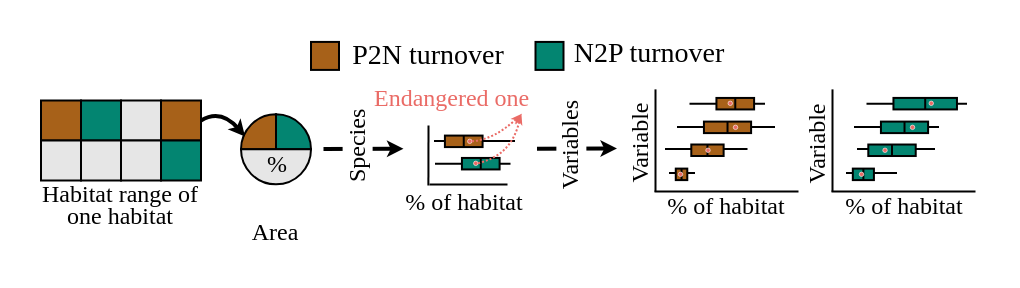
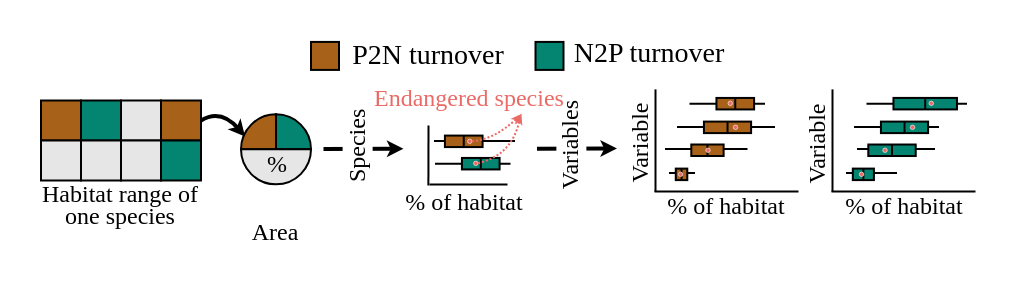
  <mxCell id="0" />
  <mxCell id="1" parent="0" />
  <mxCell id="2" value="" style="endArrow=none;html=1;rounded=0;" parent="1" edge="1"><mxGeometry width="50" height="50" relative="1" as="geometry"><mxPoint x="216.5" y="70" as="sourcePoint" /><mxPoint x="257" y="70" as="targetPoint" /></mxGeometry></mxCell>
  <mxCell id="3" value="" style="whiteSpace=wrap;html=1;aspect=fixed;fillColor=light-dark(#a76119, #272727);fontFamily=Merriweather;" parent="1" vertex="1"><mxGeometry x="20" y="49.75" width="20" height="20" as="geometry" /></mxCell>
  <mxCell id="4" value="" style="whiteSpace=wrap;html=1;aspect=fixed;fillColor=#038571;fontFamily=Merriweather;" parent="1" vertex="1"><mxGeometry x="40" y="49.75" width="20" height="20" as="geometry" /></mxCell>
  <mxCell id="5" value="" style="whiteSpace=wrap;html=1;aspect=fixed;fillColor=#E6E6E6;fontFamily=Merriweather;" parent="1" vertex="1"><mxGeometry x="60" y="49.75" width="20" height="20" as="geometry" /></mxCell>
  <mxCell id="6" value="" style="whiteSpace=wrap;html=1;aspect=fixed;fillColor=#A76119;fontFamily=Merriweather;" parent="1" vertex="1"><mxGeometry x="80" y="49.75" width="20" height="20" as="geometry" /></mxCell>
  <mxCell id="7" value="" style="whiteSpace=wrap;html=1;aspect=fixed;fillColor=#E6E6E6;fontFamily=Merriweather;" parent="1" vertex="1"><mxGeometry x="20" y="69.75" width="20" height="20" as="geometry" /></mxCell>
  <mxCell id="8" value="" style="whiteSpace=wrap;html=1;aspect=fixed;fillColor=#E6E6E6;fontFamily=Merriweather;" parent="1" vertex="1"><mxGeometry x="40" y="69.75" width="20" height="20" as="geometry" /></mxCell>
  <mxCell id="9" value="" style="whiteSpace=wrap;html=1;aspect=fixed;fillColor=#E6E6E6;fontFamily=Merriweather;" parent="1" vertex="1"><mxGeometry x="60" y="69.75" width="20" height="20" as="geometry" /></mxCell>
  <mxCell id="10" value="" style="whiteSpace=wrap;html=1;aspect=fixed;fillColor=#038571;fontFamily=Merriweather;" parent="1" vertex="1"><mxGeometry x="80" y="69.75" width="20" height="20" as="geometry" /></mxCell>
  <mxCell id="11" value="" style="whiteSpace=wrap;html=1;aspect=fixed;fillColor=light-dark(#a76119, #272727);fontFamily=Merriweather;" parent="1" vertex="1"><mxGeometry x="155" y="20.46" width="14" height="14" as="geometry" /></mxCell>
  <mxCell id="12" value="" style="whiteSpace=wrap;html=1;aspect=fixed;fillColor=#038571;fontFamily=Merriweather;" parent="1" vertex="1"><mxGeometry x="267.25" y="20.46" width="14" height="14" as="geometry" /></mxCell>
  <mxCell id="13" value="P2N turnover" style="text;html=1;align=center;verticalAlign=middle;whiteSpace=wrap;rounded=0;fontFamily=Merriweather;fontSize=14;" parent="1" vertex="1"><mxGeometry x="171.39" y="24.46" width="85.61" height="8" as="geometry" /></mxCell>
  <mxCell id="14" value="N2P turnover" style="text;html=1;align=center;verticalAlign=middle;whiteSpace=wrap;rounded=0;fontFamily=Merriweather;fontSize=14;" parent="1" vertex="1"><mxGeometry x="281.53" y="23.46" width="84.61" height="8" as="geometry" /></mxCell>
- <mxCell id="15" value="&lt;div style=&quot;line-height: 90%;&quot;&gt;Habitat range of one habitat&lt;/div&gt;" style="text;align=center;verticalAlign=middle;rounded=0;fontFamily=Merriweather;spacing=2;horizontal=1;whiteSpace=wrap;html=1;imageHeight=24;imageWidth=24;strokeOpacity=100;arcSize=12;" parent="1" vertex="1"><mxGeometry x="20" y="90.75" width="80" height="22" as="geometry" /></mxCell>
+ <mxCell id="15" value="&lt;div style=&quot;line-height: 90%;&quot;&gt;Habitat range of one species&lt;/div&gt;" style="text;align=center;verticalAlign=middle;rounded=0;fontFamily=Merriweather;spacing=2;horizontal=1;whiteSpace=wrap;html=1;imageHeight=24;imageWidth=24;strokeOpacity=100;arcSize=12;" parent="1" vertex="1"><mxGeometry x="20" y="90.75" width="80" height="22" as="geometry" /></mxCell>
  <mxCell id="16" value="" style="endArrow=none;html=1;rounded=0;" parent="1" edge="1"><mxGeometry width="50" height="50" relative="1" as="geometry"><mxPoint x="214.25" y="91.75" as="sourcePoint" /><mxPoint x="253.25" y="91.75" as="targetPoint" /></mxGeometry></mxCell>
  <mxCell id="17" value="" style="endArrow=none;html=1;rounded=0;exitX=0.231;exitY=-0.23;exitDx=0;exitDy=0;exitPerimeter=0;" parent="1" source="19" edge="1"><mxGeometry width="50" height="50" relative="1" as="geometry"><mxPoint x="213.75" y="85.88" as="sourcePoint" /><mxPoint x="213.75" y="62.25" as="targetPoint" /></mxGeometry></mxCell>
  <mxCell id="18" value="" style="rounded=0;whiteSpace=wrap;html=1;spacing=2;fillColor=light-dark(#A76119,#272727);strokeColor=default;rotation=90;" parent="1" vertex="1"><mxGeometry x="228.51" y="60.75" width="5.75" height="18.83" as="geometry" /></mxCell>
  <mxCell id="19" value="% of habitat" style="text;html=1;align=center;verticalAlign=middle;whiteSpace=wrap;rounded=0;fontFamily=Merriweather;rotation=0;" parent="1" vertex="1"><mxGeometry x="198.51" y="95" width="65.75" height="12" as="geometry" /></mxCell>
  <mxCell id="20" value="" style="verticalLabelPosition=bottom;verticalAlign=top;html=1;shape=mxgraph.basic.pie;startAngle=0.75;endAngle=0;fillColor=#A76119;strokeWidth=1;" parent="1" vertex="1"><mxGeometry x="120" y="56.68" width="35" height="35" as="geometry" /></mxCell>
  <mxCell id="21" value="" style="verticalLabelPosition=bottom;verticalAlign=top;html=1;shape=mxgraph.basic.pie;startAngle=0;endAngle=0.25;fillColor=#038571;strokeWidth=1;" parent="1" vertex="1"><mxGeometry x="120" y="56.68" width="35" height="35" as="geometry" /></mxCell>
  <mxCell id="22" value="" style="verticalLabelPosition=bottom;verticalAlign=top;html=1;shape=mxgraph.basic.pie;startAngle=0.25;endAngle=0.75;fillColor=#E6E6E6;strokeWidth=1;" parent="1" vertex="1"><mxGeometry x="120" y="56.68" width="35" height="35" as="geometry" /></mxCell>
  <mxCell id="23" value="%" style="text;html=1;align=center;verticalAlign=middle;whiteSpace=wrap;rounded=0;fontFamily=Merriweather;" parent="1" vertex="1"><mxGeometry x="122" y="76.18" width="33" height="12" as="geometry" /></mxCell>
  <mxCell id="24" value="" style="endArrow=classic;html=1;rounded=0;strokeWidth=2;endSize=2;startSize=2;" parent="1" edge="1"><mxGeometry width="50" height="50" relative="1" as="geometry"><mxPoint x="268" y="73.85" as="sourcePoint" /><mxPoint x="308" y="73.76" as="targetPoint" /></mxGeometry></mxCell>
  <mxCell id="25" value="&lt;font style=&quot;font-size: 12px;&quot; face=&quot;Merriweather&quot;&gt;Variables&lt;/font&gt;" style="edgeLabel;html=1;align=center;verticalAlign=middle;resizable=0;points=[];rotation=-90;" parent="24" vertex="1" connectable="0"><mxGeometry x="-0.204" y="-1" relative="1" as="geometry"><mxPoint x="1" y="-1" as="offset" /></mxGeometry></mxCell>
  <mxCell id="26" value="" style="curved=1;endArrow=classic;html=1;rounded=0;endSize=2;startSize=2;strokeWidth=2;entryX=0.058;entryY=0.318;entryDx=0;entryDy=0;entryPerimeter=0;exitX=1;exitY=0.5;exitDx=0;exitDy=0;" parent="1" source="6" target="20" edge="1"><mxGeometry width="50" height="50" relative="1" as="geometry"><mxPoint x="100" y="54.75" as="sourcePoint" /><mxPoint x="129.94" y="58.5" as="targetPoint" /><Array as="points"><mxPoint x="110" y="53.75" /></Array></mxGeometry></mxCell>
- <mxCell id="27" value="&lt;div style=&quot;line-height: 90%;&quot;&gt;Endangered one&lt;/div&gt;" style="text;html=1;align=left;verticalAlign=middle;whiteSpace=wrap;rounded=0;fontFamily=Merriweather;fontColor=#EA6B66;" parent="1" vertex="1"><mxGeometry x="185.32" y="41.92" width="99.68" height="14.75" as="geometry" /></mxCell>
+ <mxCell id="27" value="&lt;div style=&quot;line-height: 90%;&quot;&gt;Endangered species&lt;/div&gt;" style="text;html=1;align=left;verticalAlign=middle;whiteSpace=wrap;rounded=0;fontFamily=Merriweather;fontColor=#EA6B66;" parent="1" vertex="1"><mxGeometry x="185.32" y="41.92" width="99.68" height="14.75" as="geometry" /></mxCell>
  <mxCell id="28" value="" style="endArrow=none;html=1;rounded=0;" parent="1" edge="1"><mxGeometry width="50" height="50" relative="1" as="geometry"><mxPoint x="327.25" y="95.37" as="sourcePoint" /><mxPoint x="327.25" y="44.19" as="targetPoint" /></mxGeometry></mxCell>
  <mxCell id="29" value="Variable" style="text;html=1;align=center;verticalAlign=middle;whiteSpace=wrap;rounded=0;fontFamily=Merriweather;rotation=-90;" parent="1" vertex="1"><mxGeometry x="299.75" y="66.3" width="40" height="10.43" as="geometry" /></mxCell>
  <mxCell id="30" value="" style="endArrow=none;html=1;rounded=0;exitX=0;exitY=0;exitDx=0;exitDy=0;" parent="1" edge="1"><mxGeometry width="50" height="50" relative="1" as="geometry"><mxPoint x="326.75" y="95.19" as="sourcePoint" /><mxPoint x="398.75" y="95.19" as="targetPoint" /></mxGeometry></mxCell>
  <mxCell id="31" value="Area" style="text;html=1;align=center;verticalAlign=middle;whiteSpace=wrap;rounded=0;fontFamily=Merriweather;" parent="1" vertex="1"><mxGeometry x="123.25" y="109.75" width="28.5" height="12" as="geometry" /></mxCell>
  <mxCell id="32" value="" style="endArrow=classic;html=1;rounded=0;strokeWidth=2;endSize=2;startSize=2;" parent="1" edge="1"><mxGeometry width="50" height="50" relative="1" as="geometry"><mxPoint x="161.25" y="73.98" as="sourcePoint" /><mxPoint x="201.25" y="73.89" as="targetPoint" /></mxGeometry></mxCell>
  <mxCell id="33" value="&lt;font style=&quot;font-size: 12px;&quot; face=&quot;Merriweather&quot;&gt;Species&lt;/font&gt;" style="edgeLabel;html=1;align=center;verticalAlign=middle;resizable=0;points=[];rotation=-90;" parent="32" vertex="1" connectable="0"><mxGeometry x="-0.204" y="-1" relative="1" as="geometry"><mxPoint x="1" y="-1" as="offset" /></mxGeometry></mxCell>
  <mxCell id="34" value="" style="endArrow=none;html=1;rounded=0;entryX=0;entryY=0.5;entryDx=0;entryDy=0;exitX=1;exitY=0.5;exitDx=0;exitDy=0;" parent="1" source="18" target="18" edge="1"><mxGeometry width="50" height="50" relative="1" as="geometry"><mxPoint x="225.38" y="99.75" as="sourcePoint" /><mxPoint x="225.38" y="59.32" as="targetPoint" /></mxGeometry></mxCell>
  <mxCell id="35" value="" style="endArrow=none;html=1;rounded=0;" parent="1" edge="1"><mxGeometry width="50" height="50" relative="1" as="geometry"><mxPoint x="217" y="81.33" as="sourcePoint" /><mxPoint x="254.75" y="81.33" as="targetPoint" /></mxGeometry></mxCell>
  <mxCell id="36" value="" style="rounded=0;whiteSpace=wrap;html=1;spacing=2;fillColor=light-dark(#038571,#272727);strokeColor=default;rotation=90;" parent="1" vertex="1"><mxGeometry x="237.01" y="71.92" width="5.75" height="18.83" as="geometry" /></mxCell>
  <mxCell id="37" value="" style="endArrow=none;html=1;rounded=0;entryX=0;entryY=0.5;entryDx=0;entryDy=0;exitX=1;exitY=0.5;exitDx=0;exitDy=0;" parent="1" source="36" target="36" edge="1"><mxGeometry width="50" height="50" relative="1" as="geometry"><mxPoint x="233.88" y="110.92" as="sourcePoint" /><mxPoint x="233.88" y="70.49" as="targetPoint" /></mxGeometry></mxCell>
  <mxCell id="38" value="" style="ellipse;whiteSpace=wrap;html=1;aspect=fixed;strokeColor=#FFFFFF;fillColor=#EA6B66;strokeWidth=0.3;fontColor=#EA6B66;" parent="1" vertex="1"><mxGeometry x="233.25" y="69.04" width="2.25" height="2.25" as="geometry" /></mxCell>
  <mxCell id="39" value="" style="ellipse;whiteSpace=wrap;html=1;aspect=fixed;strokeColor=#FFFFFF;fillColor=#EA6B66;strokeWidth=0.3;fontColor=#EA6B66;" parent="1" vertex="1"><mxGeometry x="236.25" y="80.04" width="2.25" height="2.25" as="geometry" /></mxCell>
  <mxCell id="40" value="% of habitat" style="text;html=1;align=center;verticalAlign=middle;whiteSpace=wrap;rounded=0;fontFamily=Merriweather;rotation=0;" parent="1" vertex="1"><mxGeometry x="330.25" y="97.19" width="65.75" height="12" as="geometry" /></mxCell>
  <mxCell id="41" value="" style="curved=1;endArrow=classicThin;html=1;rounded=0;entryX=0.75;entryY=1;entryDx=0;entryDy=0;exitX=1;exitY=0.5;exitDx=0;exitDy=0;endSize=2;startSize=2;endFill=0;dashed=1;dashPattern=1 1;strokeColor=#EA6B66;" parent="1" source="38" target="27" edge="1"><mxGeometry width="50" height="50" relative="1" as="geometry"><mxPoint x="217" y="109" as="sourcePoint" /><mxPoint x="267" y="59" as="targetPoint" /><Array as="points"><mxPoint x="247" y="69" /></Array></mxGeometry></mxCell>
  <mxCell id="42" value="" style="curved=1;endArrow=classicThin;html=1;rounded=0;entryX=0.75;entryY=1;entryDx=0;entryDy=0;exitX=1;exitY=0.5;exitDx=0;exitDy=0;endSize=2;startSize=2;endFill=0;dashed=1;dashPattern=1 1;strokeColor=#EA6B66;" parent="1" source="39" target="27" edge="1"><mxGeometry width="50" height="50" relative="1" as="geometry"><mxPoint x="246" y="80" as="sourcePoint" /><mxPoint x="252" y="64" as="targetPoint" /><Array as="points"><mxPoint x="247" y="79" /><mxPoint x="257" y="69" /></Array></mxGeometry></mxCell>
  <mxCell id="43" value="" style="endArrow=none;html=1;rounded=0;" parent="1" edge="1"><mxGeometry width="50" height="50" relative="1" as="geometry"><mxPoint x="344.25" y="51.33" as="sourcePoint" /><mxPoint x="382" y="51.33" as="targetPoint" /></mxGeometry></mxCell>
  <mxCell id="44" value="" style="rounded=0;whiteSpace=wrap;html=1;spacing=2;fillColor=light-dark(#A76119,#272727);strokeColor=default;rotation=90;" parent="1" vertex="1"><mxGeometry x="364.26" y="41.92" width="5.75" height="18.83" as="geometry" /></mxCell>
  <mxCell id="45" value="" style="endArrow=none;html=1;rounded=0;entryX=0;entryY=0.5;entryDx=0;entryDy=0;exitX=1;exitY=0.5;exitDx=0;exitDy=0;" parent="1" source="44" target="44" edge="1"><mxGeometry width="50" height="50" relative="1" as="geometry"><mxPoint x="361.13" y="80.92" as="sourcePoint" /><mxPoint x="361.13" y="40.49" as="targetPoint" /></mxGeometry></mxCell>
  <mxCell id="46" value="" style="ellipse;whiteSpace=wrap;html=1;aspect=fixed;strokeColor=#FFFFFF;fillColor=#EA6B66;strokeWidth=0.3;fontColor=#EA6B66;" parent="1" vertex="1"><mxGeometry x="363.5" y="50.04" width="2.25" height="2.25" as="geometry" /></mxCell>
  <mxCell id="47" value="" style="endArrow=none;html=1;rounded=0;" parent="1" edge="1"><mxGeometry width="50" height="50" relative="1" as="geometry"><mxPoint x="338" y="63" as="sourcePoint" /><mxPoint x="387" y="63" as="targetPoint" /></mxGeometry></mxCell>
  <mxCell id="48" value="" style="rounded=0;whiteSpace=wrap;html=1;spacing=2;fillColor=light-dark(#A76119,#272727);strokeColor=default;rotation=90;" parent="1" vertex="1"><mxGeometry x="360.39" y="51.38" width="5.75" height="23.58" as="geometry" /></mxCell>
  <mxCell id="49" value="" style="endArrow=none;html=1;rounded=0;entryX=0;entryY=0.5;entryDx=0;entryDy=0;exitX=1;exitY=0.5;exitDx=0;exitDy=0;" parent="1" source="48" target="48" edge="1"><mxGeometry width="50" height="50" relative="1" as="geometry"><mxPoint x="354.88" y="92.75" as="sourcePoint" /><mxPoint x="354.88" y="52.32" as="targetPoint" /></mxGeometry></mxCell>
  <mxCell id="50" value="" style="ellipse;whiteSpace=wrap;html=1;aspect=fixed;strokeColor=#FFFFFF;fillColor=#EA6B66;strokeWidth=0.3;fontColor=#EA6B66;" parent="1" vertex="1"><mxGeometry x="366.14" y="62.05" width="2.25" height="2.25" as="geometry" /></mxCell>
  <mxCell id="51" value="" style="endArrow=none;html=1;rounded=0;" parent="1" edge="1"><mxGeometry width="50" height="50" relative="1" as="geometry"><mxPoint x="332" y="74" as="sourcePoint" /><mxPoint x="373.25" y="74" as="targetPoint" /></mxGeometry></mxCell>
  <mxCell id="52" value="" style="rounded=0;whiteSpace=wrap;html=1;spacing=2;fillColor=light-dark(#A76119,#272727);strokeColor=default;rotation=90;" parent="1" vertex="1"><mxGeometry x="350.35" y="66.55" width="5.75" height="16.16" as="geometry" /></mxCell>
  <mxCell id="53" value="" style="endArrow=none;html=1;rounded=0;entryX=0;entryY=0.5;entryDx=0;entryDy=0;exitX=1;exitY=0.5;exitDx=0;exitDy=0;" parent="1" source="52" target="52" edge="1"><mxGeometry width="50" height="50" relative="1" as="geometry"><mxPoint x="341.13" y="104.21" as="sourcePoint" /><mxPoint x="341.13" y="63.78" as="targetPoint" /></mxGeometry></mxCell>
  <mxCell id="54" value="" style="ellipse;whiteSpace=wrap;html=1;aspect=fixed;strokeColor=#FFFFFF;fillColor=#EA6B66;strokeWidth=0.3;fontColor=#EA6B66;" parent="1" vertex="1"><mxGeometry x="352.39" y="73.51" width="2.25" height="2.25" as="geometry" /></mxCell>
  <mxCell id="55" value="" style="endArrow=none;html=1;rounded=0;" parent="1" edge="1"><mxGeometry width="50" height="50" relative="1" as="geometry"><mxPoint x="334" y="86" as="sourcePoint" /><mxPoint x="347" y="86" as="targetPoint" /></mxGeometry></mxCell>
  <mxCell id="56" value="" style="rounded=0;whiteSpace=wrap;html=1;spacing=2;fillColor=light-dark(#A76119,#272727);strokeColor=default;rotation=90;" parent="1" vertex="1"><mxGeometry x="337.4" y="83.8" width="5.75" height="5.75" as="geometry" /></mxCell>
  <mxCell id="57" value="" style="endArrow=none;html=1;rounded=0;entryX=0;entryY=0.5;entryDx=0;entryDy=0;exitX=1;exitY=0.5;exitDx=0;exitDy=0;" parent="1" source="56" target="56" edge="1"><mxGeometry width="50" height="50" relative="1" as="geometry"><mxPoint x="333.38" y="116.25" as="sourcePoint" /><mxPoint x="333.38" y="75.82" as="targetPoint" /></mxGeometry></mxCell>
  <mxCell id="58" value="" style="ellipse;whiteSpace=wrap;html=1;aspect=fixed;strokeColor=#FFFFFF;fillColor=#EA6B66;strokeWidth=0.3;fontColor=#EA6B66;" parent="1" vertex="1"><mxGeometry x="338.64" y="85.55" width="2.25" height="2.25" as="geometry" /></mxCell>
  <mxCell id="59" value="" style="endArrow=none;html=1;rounded=0;" parent="1" edge="1"><mxGeometry width="50" height="50" relative="1" as="geometry"><mxPoint x="415.75" y="95.37" as="sourcePoint" /><mxPoint x="415.75" y="44.19" as="targetPoint" /></mxGeometry></mxCell>
  <mxCell id="60" value="Variable" style="text;html=1;align=center;verticalAlign=middle;whiteSpace=wrap;rounded=0;fontFamily=Merriweather;rotation=-90;" parent="1" vertex="1"><mxGeometry x="388.25" y="66.3" width="40" height="10.43" as="geometry" /></mxCell>
  <mxCell id="61" value="" style="endArrow=none;html=1;rounded=0;exitX=0;exitY=0;exitDx=0;exitDy=0;" parent="1" edge="1"><mxGeometry width="50" height="50" relative="1" as="geometry"><mxPoint x="415.25" y="95.19" as="sourcePoint" /><mxPoint x="487.25" y="95.19" as="targetPoint" /></mxGeometry></mxCell>
  <mxCell id="62" value="% of habitat" style="text;html=1;align=center;verticalAlign=middle;whiteSpace=wrap;rounded=0;fontFamily=Merriweather;rotation=0;" parent="1" vertex="1"><mxGeometry x="418.75" y="97.19" width="65.75" height="12" as="geometry" /></mxCell>
  <mxCell id="63" value="" style="endArrow=none;html=1;rounded=0;" parent="1" edge="1"><mxGeometry width="50" height="50" relative="1" as="geometry"><mxPoint x="432.75" y="51.33" as="sourcePoint" /><mxPoint x="483" y="51.33" as="targetPoint" /></mxGeometry></mxCell>
  <mxCell id="64" value="" style="rounded=0;whiteSpace=wrap;html=1;spacing=2;fillColor=light-dark(#038571,#272727);strokeColor=default;rotation=90;" parent="1" vertex="1"><mxGeometry x="459.22" y="35.46" width="5.75" height="31.75" as="geometry" /></mxCell>
  <mxCell id="65" value="" style="endArrow=none;html=1;rounded=0;entryX=0;entryY=0.5;entryDx=0;entryDy=0;exitX=1;exitY=0.5;exitDx=0;exitDy=0;" parent="1" source="64" target="64" edge="1"><mxGeometry width="50" height="50" relative="1" as="geometry"><mxPoint x="449.63" y="80.92" as="sourcePoint" /><mxPoint x="449.63" y="40.49" as="targetPoint" /></mxGeometry></mxCell>
  <mxCell id="66" value="" style="ellipse;whiteSpace=wrap;html=1;aspect=fixed;strokeColor=#FFFFFF;fillColor=#EA6B66;strokeWidth=0.3;fontColor=#EA6B66;" parent="1" vertex="1"><mxGeometry x="464" y="50.04" width="2.25" height="2.25" as="geometry" /></mxCell>
  <mxCell id="67" value="" style="endArrow=none;html=1;rounded=0;" parent="1" edge="1"><mxGeometry width="50" height="50" relative="1" as="geometry"><mxPoint x="426.5" y="63" as="sourcePoint" /><mxPoint x="469" y="63" as="targetPoint" /></mxGeometry></mxCell>
  <mxCell id="68" value="" style="rounded=0;whiteSpace=wrap;html=1;spacing=2;fillColor=light-dark(#038571,#272727);strokeColor=default;rotation=90;" parent="1" vertex="1"><mxGeometry x="448.89" y="51.38" width="5.75" height="23.58" as="geometry" /></mxCell>
  <mxCell id="69" value="" style="endArrow=none;html=1;rounded=0;entryX=0;entryY=0.5;entryDx=0;entryDy=0;exitX=1;exitY=0.5;exitDx=0;exitDy=0;" parent="1" source="68" target="68" edge="1"><mxGeometry width="50" height="50" relative="1" as="geometry"><mxPoint x="443.38" y="92.75" as="sourcePoint" /><mxPoint x="443.38" y="52.32" as="targetPoint" /></mxGeometry></mxCell>
  <mxCell id="70" value="" style="ellipse;whiteSpace=wrap;html=1;aspect=fixed;strokeColor=#FFFFFF;fillColor=#EA6B66;strokeWidth=0.3;fontColor=#EA6B66;" parent="1" vertex="1"><mxGeometry x="454.64" y="62.05" width="2.25" height="2.25" as="geometry" /></mxCell>
  <mxCell id="71" value="" style="endArrow=none;html=1;rounded=0;" parent="1" edge="1"><mxGeometry width="50" height="50" relative="1" as="geometry"><mxPoint x="428" y="74" as="sourcePoint" /><mxPoint x="467" y="74" as="targetPoint" /></mxGeometry></mxCell>
  <mxCell id="72" value="" style="rounded=0;whiteSpace=wrap;html=1;spacing=2;fillColor=light-dark(#038571,#272727);strokeColor=default;rotation=90;" parent="1" vertex="1"><mxGeometry x="442.63" y="62.77" width="5.75" height="23.71" as="geometry" /></mxCell>
  <mxCell id="73" value="" style="endArrow=none;html=1;rounded=0;entryX=0;entryY=0.5;entryDx=0;entryDy=0;exitX=1;exitY=0.5;exitDx=0;exitDy=0;" parent="1" source="72" target="72" edge="1"><mxGeometry width="50" height="50" relative="1" as="geometry"><mxPoint x="429.63" y="104.21" as="sourcePoint" /><mxPoint x="429.63" y="63.78" as="targetPoint" /></mxGeometry></mxCell>
  <mxCell id="74" value="" style="ellipse;whiteSpace=wrap;html=1;aspect=fixed;strokeColor=#FFFFFF;fillColor=#EA6B66;strokeWidth=0.3;fontColor=#EA6B66;" parent="1" vertex="1"><mxGeometry x="440.89" y="73.51" width="2.25" height="2.25" as="geometry" /></mxCell>
  <mxCell id="75" value="" style="endArrow=none;html=1;rounded=0;" parent="1" edge="1"><mxGeometry width="50" height="50" relative="1" as="geometry"><mxPoint x="422.5" y="86" as="sourcePoint" /><mxPoint x="448" y="86" as="targetPoint" /></mxGeometry></mxCell>
  <mxCell id="76" value="" style="rounded=0;whiteSpace=wrap;html=1;spacing=2;fillColor=light-dark(#038571,#272727);strokeColor=default;rotation=90;" parent="1" vertex="1"><mxGeometry x="428.3" y="81.4" width="5.75" height="10.55" as="geometry" /></mxCell>
  <mxCell id="77" value="" style="endArrow=none;html=1;rounded=0;entryX=0;entryY=0.5;entryDx=0;entryDy=0;exitX=1;exitY=0.5;exitDx=0;exitDy=0;" parent="1" source="76" target="76" edge="1"><mxGeometry width="50" height="50" relative="1" as="geometry"><mxPoint x="421.88" y="116.25" as="sourcePoint" /><mxPoint x="421.88" y="75.82" as="targetPoint" /></mxGeometry></mxCell>
  <mxCell id="78" value="" style="ellipse;whiteSpace=wrap;html=1;aspect=fixed;strokeColor=#FFFFFF;fillColor=#EA6B66;strokeWidth=0.3;fontColor=#EA6B66;" parent="1" vertex="1"><mxGeometry x="429.14" y="85.55" width="2.25" height="2.25" as="geometry" /></mxCell>
